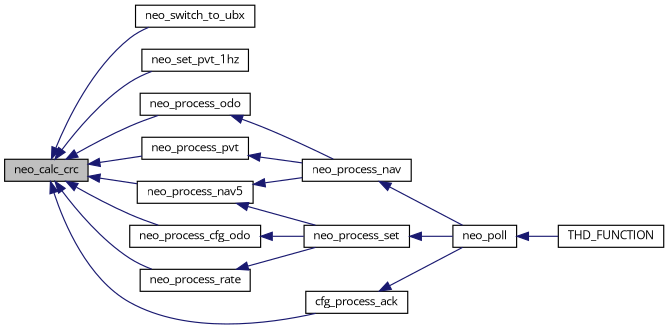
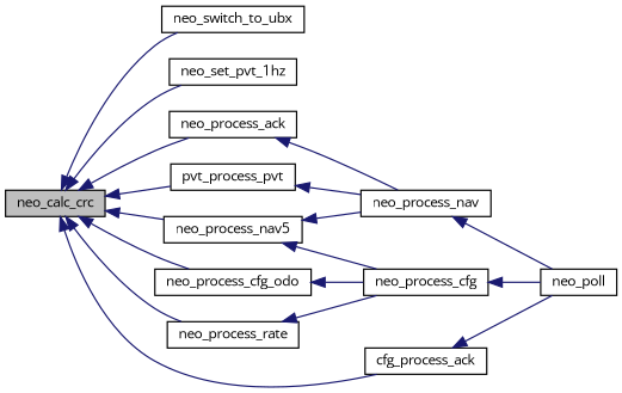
  digraph {
    fontname="Open Sans"
    rankdir=LR
    node [color=black fillcolor=white fontname="Open Sans" fontsize=10 shape=record style=filled]
    edge [color=midnightblue dir=back fontname="Open Sans" fontsize=10 labelfontname=Helvetica labelfontsize=10 style=solid]
    n1 [fillcolor=grey75 fontcolor=black height=0.2 label=neo_calc_crc width=0.4]
    n2 [height=0.2 label=neo_switch_to_ubx width=0.4]
    n3 [height=0.2 label=neo_set_pvt_1hz width=0.4]
-   n4 [height=0.2 label=neo_process_odo width=0.4]
+   n4 [height=0.2 label=neo_process_ack width=0.4]
    n5 [height=0.2 label=neo_process_cfg_odo width=0.4]
    n6 [height=0.2 label=neo_process_nav5 width=0.4]
    n7 [height=0.2 label=neo_process_rate width=0.4]
-   n8 [height=0.2 label=neo_process_pvt width=0.4]
+   n8 [height=0.2 label=pvt_process_pvt width=0.4]
    n9 [height=0.2 label=cfg_process_ack width=0.4]
    n10 [height=0.2 label=neo_process_nav width=0.4]
-   n11 [height=0.2 label=neo_process_set width=0.4]
+   n11 [height=0.2 label=neo_process_cfg width=0.4]
    n12 [height=0.2 label=neo_poll width=0.4]
-   n13 [height=0.2 label=THD_FUNCTION width=0.4]
    n1 -> n2
    n1 -> n3
    n1 -> n4
    n1 -> n5
    n1 -> n6
    n1 -> n7
    n1 -> n8
    n1 -> n9
    n4 -> n10
    n5 -> n11
    n6 -> n10
    n6 -> n11
    n7 -> n11
    n8 -> n10
    n9 -> n12
    n10 -> n12
    n11 -> n12
-   n12 -> n13
  }
